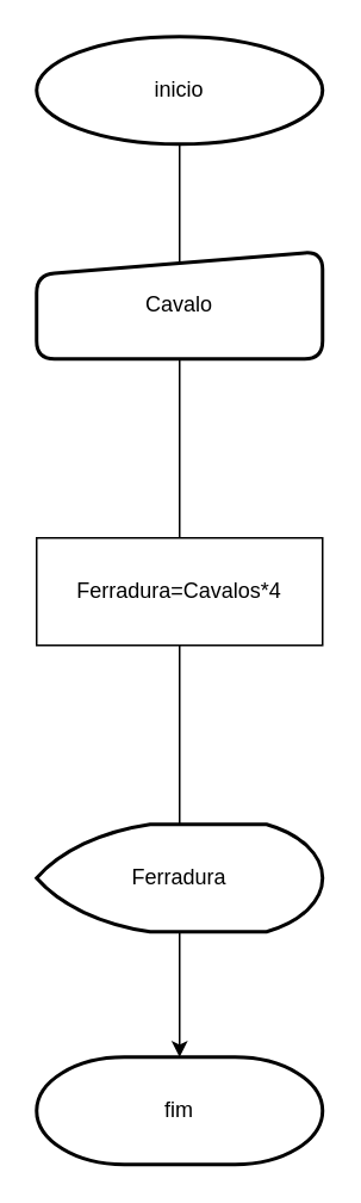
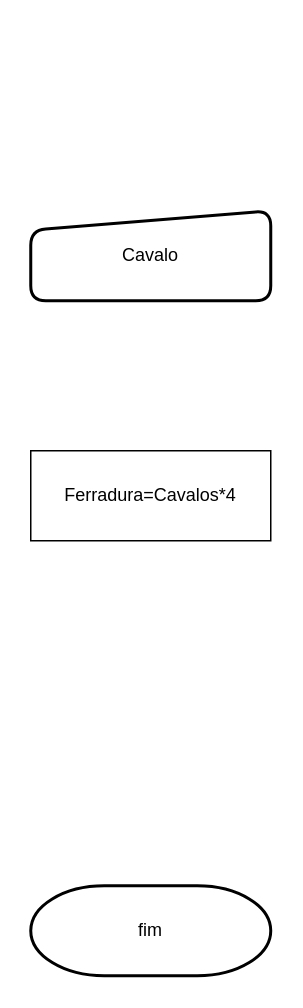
  <mxCell id="0" />
  <mxCell id="1" parent="0" />
- <mxCell id="2" style="edgeStyle=orthogonalEdgeStyle;rounded=0;orthogonalLoop=1;jettySize=auto;html=1;exitX=0.5;exitY=1;exitDx=0;exitDy=0;exitPerimeter=0;" parent="1" source="3" target="7" edge="1"><mxGeometry relative="1" as="geometry"><mxPoint x="100" y="400" as="targetPoint" /></mxGeometry></mxCell>
- <mxCell id="3" value="inicio" style="strokeWidth=2;html=1;shape=mxgraph.flowchart.start_1;whiteSpace=wrap;" parent="1" vertex="1"><mxGeometry x="20" y="20" width="160" height="60" as="geometry" /></mxCell>
  <mxCell id="4" value="Cavalo" style="html=1;strokeWidth=2;shape=manualInput;whiteSpace=wrap;rounded=1;size=13;arcSize=20;" parent="1" vertex="1"><mxGeometry x="20" y="140" width="160" height="60" as="geometry" /></mxCell>
  <mxCell id="5" value="Ferradura=Cavalos*4" style="whiteSpace=wrap;html=1;rounded=0;" parent="1" vertex="1"><mxGeometry x="20" y="300" width="160" height="60" as="geometry" /></mxCell>
- <mxCell id="6" value="Ferradura" style="strokeWidth=2;html=1;shape=mxgraph.flowchart.display;whiteSpace=wrap;" parent="1" vertex="1"><mxGeometry x="20" y="460" width="160" height="60" as="geometry" /></mxCell>
  <mxCell id="7" value="fim" style="strokeWidth=2;html=1;shape=mxgraph.flowchart.terminator;whiteSpace=wrap;" parent="1" vertex="1"><mxGeometry x="20" y="590" width="160" height="60" as="geometry" /></mxCell>
